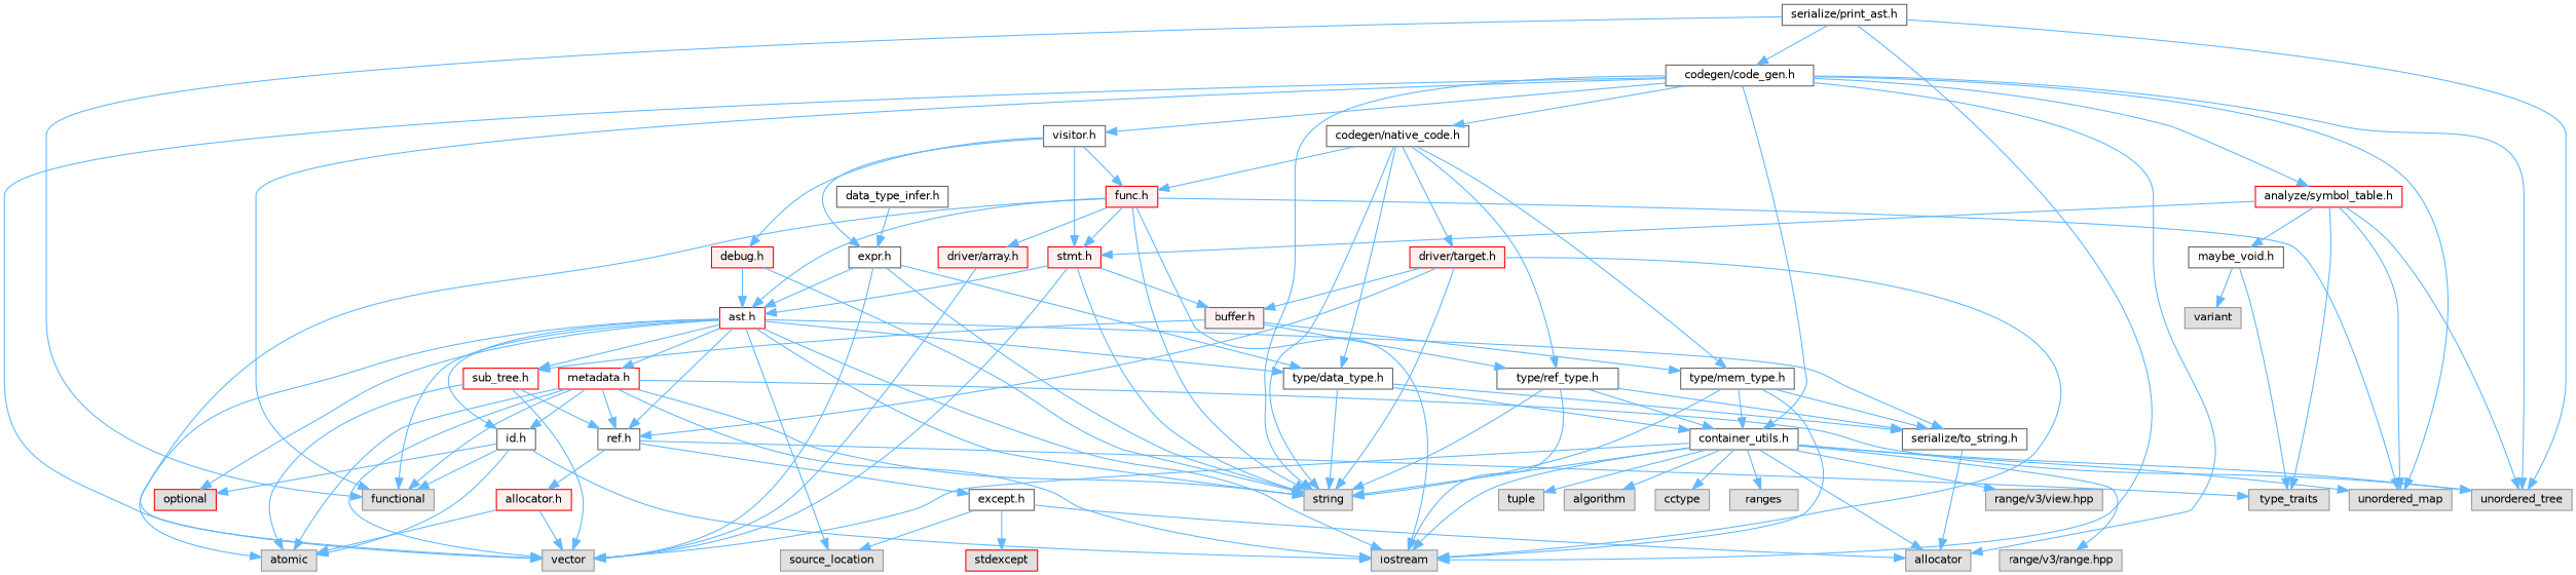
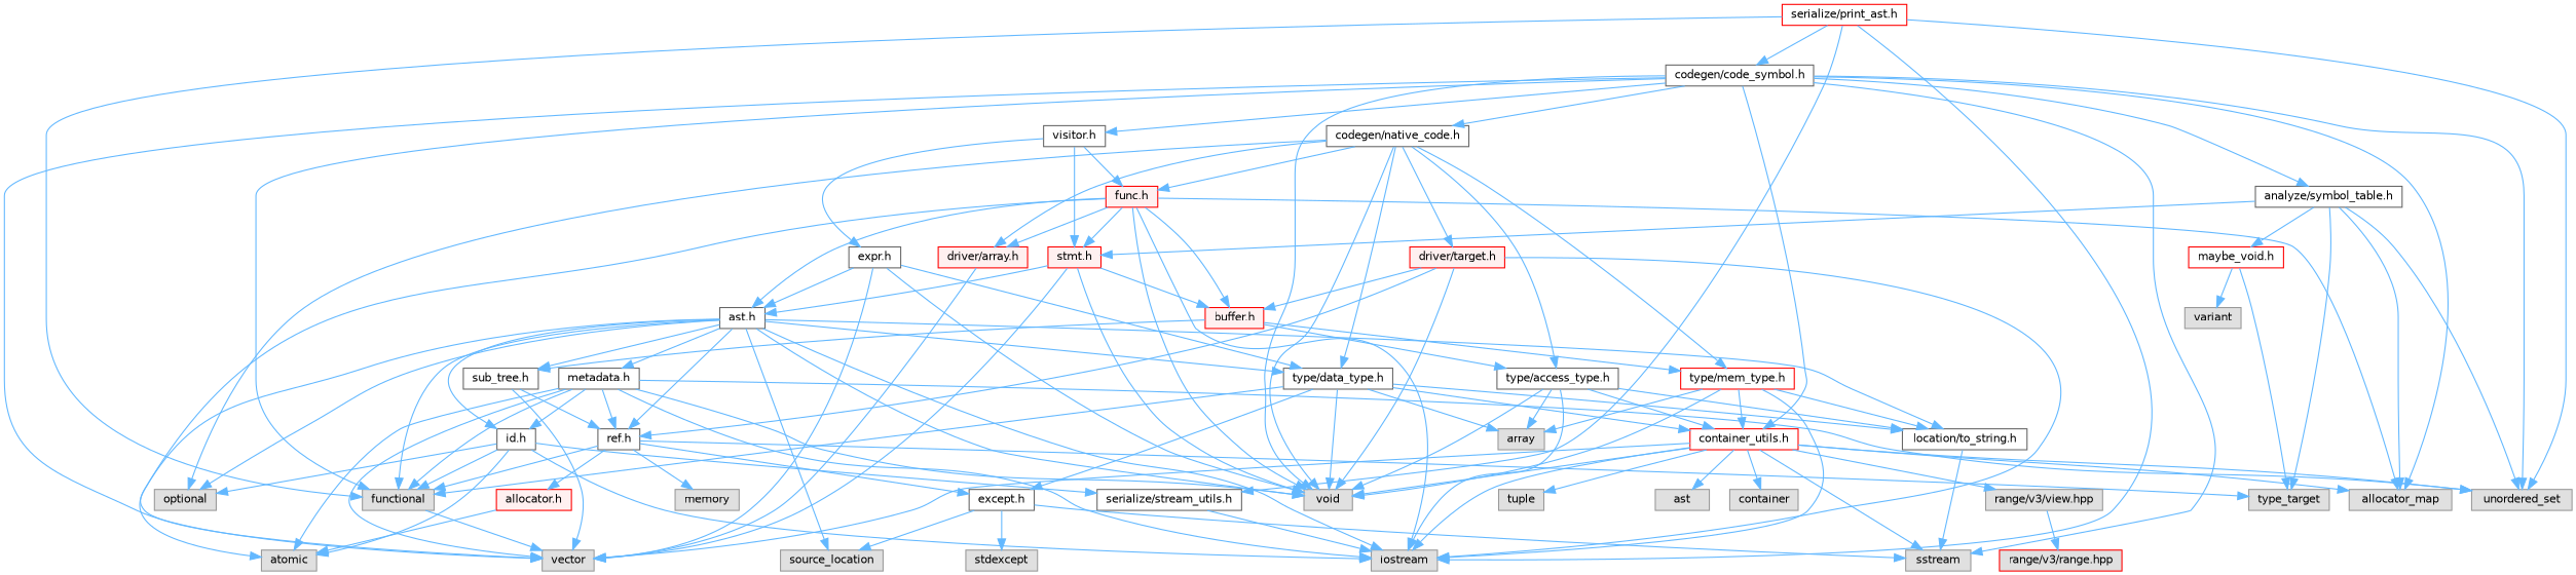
  digraph {
    node [color=grey60 fillcolor="#E0E0E0" fontname=Helvetica fontsize=10 shape=box style=filled]
    edge [color=steelblue1 fontname=Helvetica fontsize=10 labelfontname=Helvetica labelfontsize=10 style=solid]
-   n1 [color=grey40 fillcolor=white height=0.2 label="data_type_infer.h" width=0.4]
    n2 [color=grey40 fillcolor=white height=0.2 label="expr.h" width=0.4]
-   n3 [color=grey40 fillcolor=white height=0.2 label="serialize/print_ast.h" width=0.4]
+   n3 [color=red fillcolor=white height=0.2 label="serialize/print_ast.h" width=0.4]
    n4 [height=0.2 label=functional width=0.4]
    n5 [height=0.2 label=iostream width=0.4]
-   n7 [height=0.2 label=unordered_tree width=0.4]
-   n8 [color=grey40 fillcolor=white height=0.2 label="codegen/code_gen.h" width=0.4]
-   n9 [height=0.2 label=string width=0.4]
+   n6 [color=grey40 fillcolor=white height=0.2 label="serialize/stream_utils.h" width=0.4]
+   n7 [height=0.2 label=unordered_set width=0.4]
+   n8 [color=grey40 fillcolor=white height=0.2 label="codegen/code_symbol.h" width=0.4]
+   n9 [height=0.2 label=void width=0.4]
    n10 [height=0.2 label=vector width=0.4]
-   n11 [color=red fillcolor=white height=0.2 label="ast.h" width=0.4]
+   n11 [color=grey40 fillcolor=white height=0.2 label="ast.h" width=0.4]
    n12 [color=grey40 fillcolor=white height=0.2 label="type/data_type.h" width=0.4]
    n13 [height=0.2 label=atomic width=0.4]
-   n14 [color=red height=0.2 label=optional width=0.4]
+   n14 [height=0.2 label=optional width=0.4]
    n15 [height=0.2 label=source_location width=0.4]
    n16 [color=grey40 fillcolor=white height=0.2 label="id.h" width=0.4]
-   n17 [color=red fillcolor=white height=0.2 label="metadata.h" width=0.4]
+   n17 [color=grey40 fillcolor=white height=0.2 label="metadata.h" width=0.4]
    n18 [color=grey40 fillcolor=white height=0.2 label="ref.h" width=0.4]
-   n19 [color=grey40 fillcolor=white height=0.2 label="serialize/to_string.h" width=0.4]
-   n20 [color=red fillcolor=white height=0.2 label="sub_tree.h" width=0.4]
+   n19 [color=grey40 fillcolor=white height=0.2 label="location/to_string.h" width=0.4]
+   n20 [color=grey40 fillcolor=white height=0.2 label="sub_tree.h" width=0.4]
    n21 [color=grey40 fillcolor=white height=0.2 label="except.h" width=0.4]
-   n23 [color=grey40 fillcolor=white height=0.2 label="container_utils.h" width=0.4]
-   n25 [height=0.2 label=type_traits width=0.4]
+   n22 [height=0.2 label=array width=0.4]
+   n23 [color=red fillcolor=white height=0.2 label="container_utils.h" width=0.4]
+   n24 [height=0.2 label=memory width=0.4]
+   n25 [height=0.2 label=type_target width=0.4]
    n26 [color=red fillcolor="#FFF0F0" height=0.2 label="allocator.h" width=0.4]
-   n27 [height=0.2 label=allocator width=0.4]
-   n28 [color=red height=0.2 label=stdexcept width=0.4]
-   n29 [height=0.2 label=algorithm width=0.4]
-   n30 [height=0.2 label=cctype width=0.4]
-   n31 [height=0.2 label=ranges width=0.4]
+   n27 [height=0.2 label=sstream width=0.4]
+   n28 [height=0.2 label=stdexcept width=0.4]
+   n30 [height=0.2 label=ast width=0.4]
+   n31 [height=0.2 label=container width=0.4]
    n32 [height=0.2 label=tuple width=0.4]
-   n33 [height=0.2 label=unordered_map width=0.4]
-   n34 [height=0.2 label="range/v3/range.hpp" width=0.4]
+   n33 [height=0.2 label=allocator_map width=0.4]
+   n34 [color=red height=0.2 label="range/v3/range.hpp" width=0.4]
    n35 [height=0.2 label="range/v3/view.hpp" width=0.4]
-   n36 [color=red fillcolor=white height=0.2 label="analyze/symbol_table.h" width=0.4]
+   n36 [color=grey40 fillcolor=white height=0.2 label="analyze/symbol_table.h" width=0.4]
    n37 [color=grey40 fillcolor=white height=0.2 label="codegen/native_code.h" width=0.4]
    n38 [color=grey40 fillcolor=white height=0.2 label="visitor.h" width=0.4]
-   n39 [color=grey40 fillcolor=white height=0.2 label="maybe_void.h" width=0.4]
+   n39 [color=red fillcolor=white height=0.2 label="maybe_void.h" width=0.4]
    n40 [color=red fillcolor="#FFF0F0" height=0.2 label="stmt.h" width=0.4]
-   n41 [color=grey40 fillcolor=white height=0.2 label="type/ref_type.h" width=0.4]
-   n42 [color=grey40 fillcolor=white height=0.2 label="type/mem_type.h" width=0.4]
+   n41 [color=grey40 fillcolor=white height=0.2 label="type/access_type.h" width=0.4]
+   n42 [color=red fillcolor=white height=0.2 label="type/mem_type.h" width=0.4]
    n43 [color=red fillcolor="#FFF0F0" height=0.2 label="driver/array.h" width=0.4]
    n44 [color=red fillcolor="#FFF0F0" height=0.2 label="driver/target.h" width=0.4]
    n45 [color=red fillcolor="#FFF0F0" height=0.2 label="func.h" width=0.4]
-   n46 [color=red fillcolor="#FFF0F0" height=0.2 label="debug.h" width=0.4]
    n47 [height=0.2 label=variant width=0.4]
-   n48 [color=grey40 fillcolor="#FFF0F0" height=0.2 label="buffer.h" width=0.4]
-   n1 -> n2
+   n48 [color=red fillcolor="#FFF0F0" height=0.2 label="buffer.h" width=0.4]
    n2 -> n9
    n2 -> n10
    n2 -> n11
    n2 -> n12
    n3 -> n4
    n3 -> n5
+   n3 -> n6
    n3 -> n7
    n3 -> n8
+   n6 -> n5
    n8 -> n4
    n8 -> n7
    n8 -> n9
    n8 -> n10
    n8 -> n23
    n8 -> n27
    n8 -> n33
    n8 -> n36
    n8 -> n37
    n8 -> n38
    n11 -> n4
    n11 -> n5
    n11 -> n9
    n11 -> n12
    n11 -> n13
    n11 -> n14
    n11 -> n15
    n11 -> n16
    n11 -> n17
    n11 -> n18
    n11 -> n19
    n11 -> n20
+   n12 -> n4
    n12 -> n9
    n12 -> n19
+   n12 -> n21
+   n12 -> n22
    n12 -> n23
    n16 -> n4
    n16 -> n5
+   n16 -> n6
    n16 -> n13
    n16 -> n14
    n17 -> n4
    n17 -> n5
    n17 -> n7
    n17 -> n9
    n17 -> n10
    n17 -> n13
    n17 -> n16
    n17 -> n18
+   n18 -> n4
    n18 -> n21
+   n18 -> n24
    n18 -> n25
    n18 -> n26
    n19 -> n27
    n20 -> n10
-   n20 -> n13
    n20 -> n18
    n21 -> n15
    n21 -> n27
    n21 -> n28
    n23 -> n5
    n23 -> n7
    n23 -> n9
    n23 -> n10
    n23 -> n27
-   n23 -> n29
    n23 -> n30
    n23 -> n31
    n23 -> n32
    n23 -> n33
-   n23 -> n34
+   n35 -> n34
    n23 -> n35
-   n26 -> n10
+   n4 -> n10
    n26 -> n13
    n36 -> n7
    n36 -> n25
    n36 -> n33
    n36 -> n39
    n36 -> n40
    n37 -> n9
    n37 -> n12
+   n37 -> n14
    n37 -> n41
    n37 -> n42
+   n37 -> n43
    n37 -> n44
    n37 -> n45
    n38 -> n2
    n38 -> n40
    n38 -> n45
-   n38 -> n46
    n39 -> n25
    n39 -> n47
    n40 -> n9
    n40 -> n10
    n40 -> n11
    n40 -> n48
    n41 -> n5
    n41 -> n9
    n41 -> n19
+   n41 -> n22
    n41 -> n23
    n42 -> n5
    n42 -> n9
    n42 -> n19
+   n42 -> n22
    n42 -> n23
    n43 -> n10
    n44 -> n5
    n44 -> n9
    n44 -> n18
    n44 -> n48
    n45 -> n5
    n45 -> n9
    n45 -> n10
    n45 -> n11
    n45 -> n33
    n45 -> n40
    n45 -> n43
-   n46 -> n9
-   n46 -> n11
+   n45 -> n48
    n48 -> n20
    n48 -> n41
    n48 -> n42
  }
